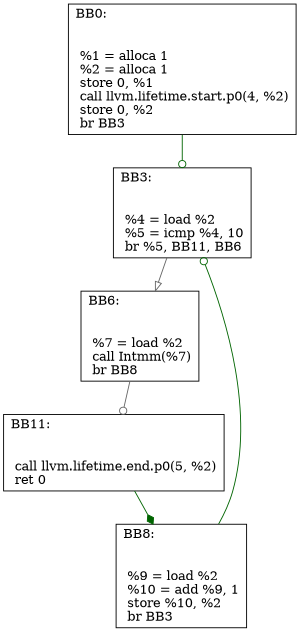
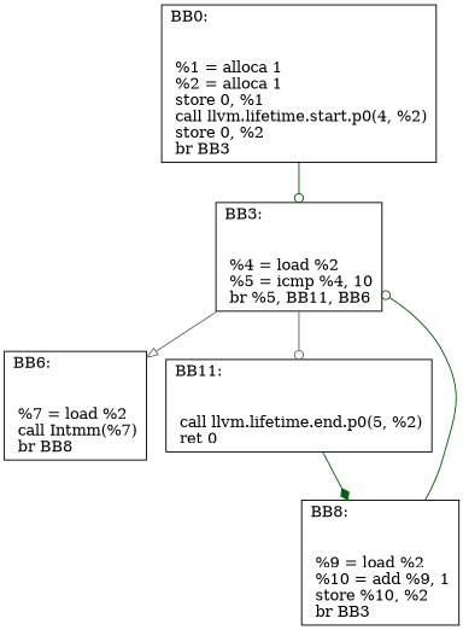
  digraph {
    node [shape=record]
    edge [arrowhead=odot color=darkgreen]
    n1 [label="{BB0:\l\l\n	 %1 = alloca  1\l	 %2 = alloca  1\l	 store  0,  %1\l	 call llvm.lifetime.start.p0(4, %2)\l	 store  0,  %2\l	 br BB3\l	}"]
    n2 [label="{BB3:\l\l\n	 %4 = load  %2\l	 %5 = icmp  %4,  10\l	 br %5, BB11, BB6\l	}"]
    n3 [label="{BB6:\l\l\n	 %7 = load  %2\l	 call Intmm(%7)\l	 br BB8\l	}"]
    n4 [label="{BB11:\l\l\n	 call llvm.lifetime.end.p0(5, %2)\l	 ret 0\l	}"]
    n5 [label="{BB8:\l\l\n	 %9 = load  %2\l	 %10 = add  %9,  1\l	 store  %10,  %2\l	 br BB3\l	}"]
    n1 -> n2
    n2 -> n3 [arrowhead=onormal color=gray40]
-   n3 -> n4 [color=gray40]
+   n2 -> n4 [color=gray40]
    n4 -> n5 [arrowhead=diamond]
    n5 -> n2
  }
